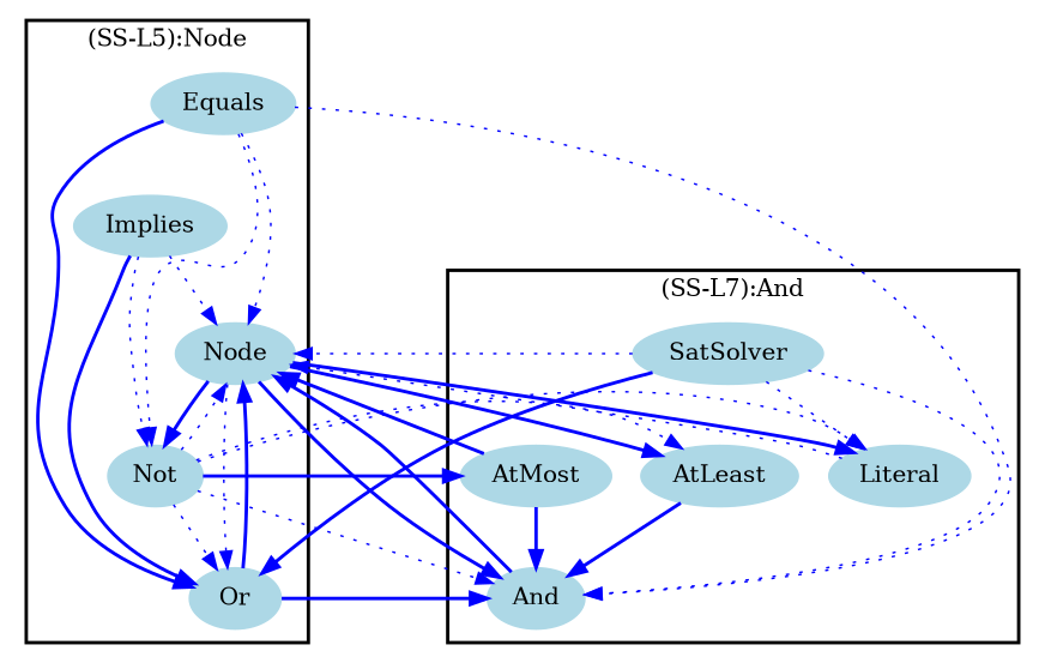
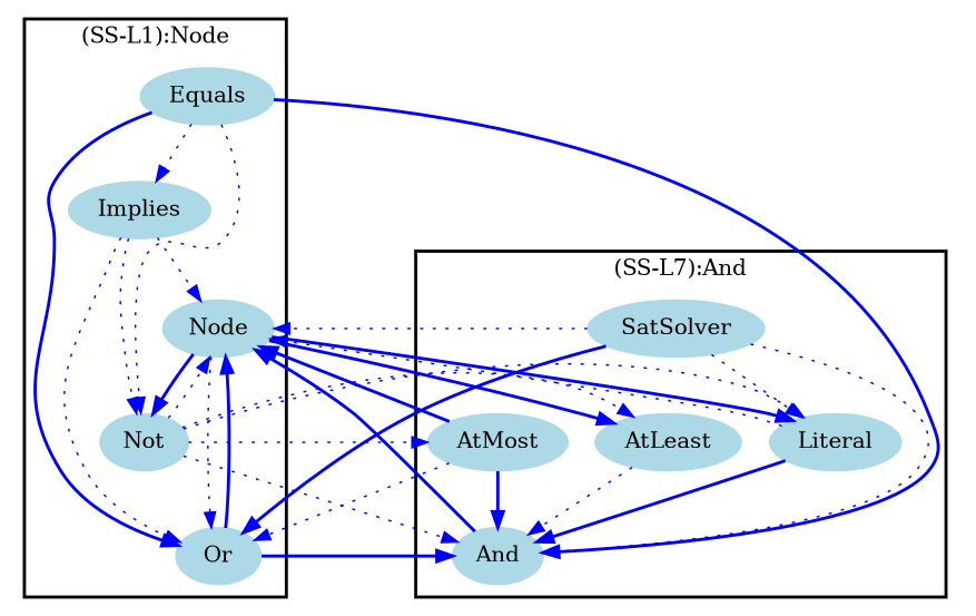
  digraph {
    node [color=lightblue fontcolor=black shape=ellipse style=filled]
    edge [color=blue font=6 style=dotted]
    n1 [label=Implies]
    n2 [label="Node"]
    n3 [label=Or]
    n4 [label=Not]
    n5 [label=Equals]
    n6 [label=SatSolver]
    n7 [label=Literal]
    n8 [label=AtLeast]
    n9 [label=AtMost]
    n10 [label=And]
    subgraph cluster_1 {
      color=black
-     label="(SS-L5):Node"
+     label="(SS-L1):Node"
      style=bold
      n1
      n2
      n3
      n4
      n5
    }
    subgraph cluster_2 {
      color=black
      label="(SS-L7):And"
      style=bold
      n6
      n7
      n8
      n9
      n10
    }
    n1 -> n2
-   n1 -> n3 [style=bold]
+   n1 -> n3
    n1 -> n4
    n2 -> n3
    n2 -> n4 [style=bold]
    n2 -> n7 [style=bold]
    n2 -> n8 [style=bold]
-   n2 -> n10 [style=bold]
+   n7 -> n10 [style=bold]
    n3 -> n2 [style=bold]
    n3 -> n10 [style=bold]
    n4 -> n2
-   n4 -> n3
+   n9 -> n3
    n4 -> n7
    n4 -> n8
-   n4 -> n9 [style=bold]
+   n4 -> n9
    n4 -> n10
-   n5 -> n2
+   n5 -> n1
    n5 -> n3 [style=bold]
    n5 -> n4
-   n5 -> n10
+   n5 -> n10 [style=bold]
    n6 -> n2
    n6 -> n3 [style=bold]
    n6 -> n7
    n6 -> n10
    n7 -> n2
-   n8 -> n10 [style=bold]
+   n8 -> n10
    n9 -> n2 [style=bold]
    n9 -> n10 [style=bold]
    n10 -> n2 [style=bold]
  }
